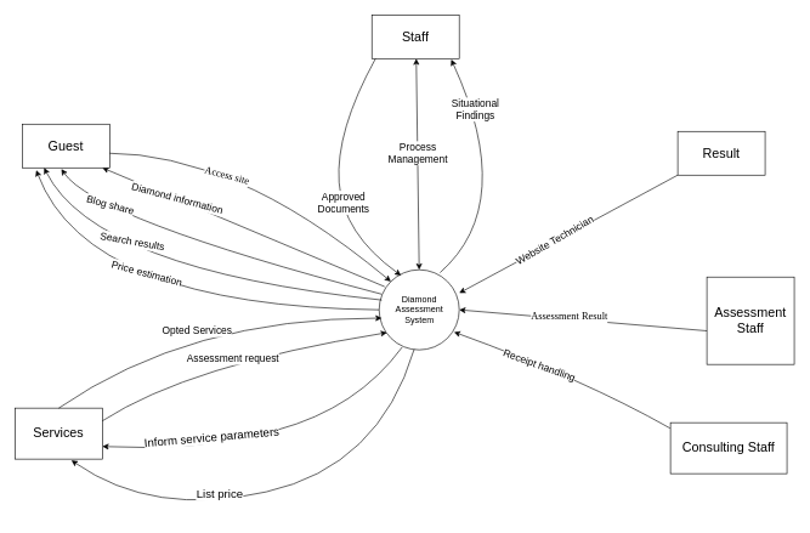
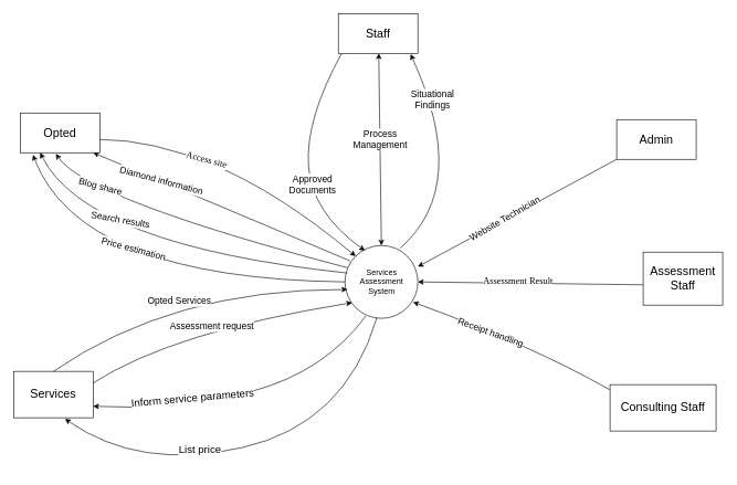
  <mxCell id="0" />
  <mxCell id="1" parent="0" />
  <mxCell id="2" value="" style="endArrow=classic;html=1;rounded=0;fontSize=14;fontFamily=Verdana;exitX=0.069;exitY=0.211;exitDx=0;exitDy=0;exitPerimeter=0;" parent="1" edge="1"><mxGeometry x="0.276" y="1" width="50" height="50" relative="1" as="geometry"><mxPoint x="527.59" y="393.21" as="sourcePoint" /><mxPoint x="140" y="230" as="targetPoint" /><Array as="points" /><mxPoint as="offset" /></mxGeometry></mxCell>
  <mxCell id="3" value="Diamond information" style="edgeLabel;html=1;align=center;verticalAlign=middle;resizable=0;points=[];rotation=15;fontSize=14;" vertex="1" connectable="0" parent="2"><mxGeometry x="0.475" y="-2" relative="1" as="geometry"><mxPoint as="offset" /></mxGeometry></mxCell>
  <mxCell id="4" value="Assessment Result" style="endArrow=classic;html=1;rounded=0;fontFamily=Verdana;fontSize=14;entryX=1;entryY=0.5;entryDx=0;entryDy=0;exitX=0.013;exitY=0.617;exitDx=0;exitDy=0;exitPerimeter=0;" parent="1" source="13" target="7" edge="1"><mxGeometry x="0.121" y="-3" width="50" height="50" relative="1" as="geometry"><mxPoint x="1030" y="406" as="sourcePoint" /><mxPoint x="1030" y="546" as="targetPoint" /><Array as="points" /><mxPoint as="offset" /></mxGeometry></mxCell>
  <mxCell id="5" value="" style="endArrow=classic;html=1;rounded=0;exitX=0;exitY=1;exitDx=0;exitDy=0;entryX=0.75;entryY=0;entryDx=0;entryDy=0;fontFamily=Verdana;fontSize=14;" parent="1" source="11" edge="1"><mxGeometry x="0.251" y="3" width="50" height="50" relative="1" as="geometry"><mxPoint x="847.5" y="240" as="sourcePoint" /><mxPoint x="630" y="402" as="targetPoint" /><mxPoint as="offset" /></mxGeometry></mxCell>
  <mxCell id="6" value="Website Technician" style="edgeLabel;html=1;align=center;verticalAlign=middle;resizable=0;points=[];rotation=-30;fontSize=14;" parent="5" vertex="1" connectable="0"><mxGeometry x="-0.102" y="1" relative="1" as="geometry"><mxPoint x="-36" y="16" as="offset" /></mxGeometry></mxCell>
  <mxCell id="7" value="" style="ellipse;whiteSpace=wrap;html=1;aspect=fixed;" parent="1" vertex="1"><mxGeometry x="520" y="370" width="110" height="110" as="geometry" /></mxCell>
- <mxCell id="8" value="Diamond&lt;div&gt;Assessment&lt;/div&gt;&lt;div&gt;System&lt;/div&gt;" style="text;html=1;align=center;verticalAlign=middle;whiteSpace=wrap;rounded=0;" parent="1" vertex="1"><mxGeometry x="537.5" y="390" width="75" height="70" as="geometry" /></mxCell>
- <mxCell id="9" value="Guest" style="rounded=1;whiteSpace=wrap;html=1;fontSize=18;arcSize=0;" parent="1" vertex="1"><mxGeometry x="30" y="170" width="120" height="60" as="geometry" /></mxCell>
+ <mxCell id="8" value="Services&lt;div&gt;Assessment&lt;/div&gt;&lt;div&gt;System&lt;/div&gt;" style="text;html=1;align=center;verticalAlign=middle;whiteSpace=wrap;rounded=0;" parent="1" vertex="1"><mxGeometry x="537.5" y="390" width="75" height="70" as="geometry" /></mxCell>
+ <mxCell id="9" value="Opted" style="rounded=1;whiteSpace=wrap;html=1;fontSize=18;arcSize=0;" parent="1" vertex="1"><mxGeometry x="30" y="170" width="120" height="60" as="geometry" /></mxCell>
  <mxCell id="10" value="Staff" style="rounded=1;whiteSpace=wrap;html=1;fontSize=18;arcSize=0;" parent="1" vertex="1"><mxGeometry x="510" y="20" width="120" height="60" as="geometry" /></mxCell>
- <mxCell id="11" value="Result" style="rounded=1;whiteSpace=wrap;html=1;fontSize=18;arcSize=0;" parent="1" vertex="1"><mxGeometry x="930" y="180" width="120" height="60" as="geometry" /></mxCell>
+ <mxCell id="11" value="Admin" style="rounded=1;whiteSpace=wrap;html=1;fontSize=18;arcSize=0;" parent="1" vertex="1"><mxGeometry x="930" y="180" width="120" height="60" as="geometry" /></mxCell>
  <mxCell id="12" value="Services" style="rounded=1;whiteSpace=wrap;html=1;fontSize=18;arcSize=0;" parent="1" vertex="1"><mxGeometry x="20" y="560" width="120" height="70" as="geometry" /></mxCell>
- <mxCell id="13" value="Assessment&lt;div style=&quot;font-size: 18px;&quot;&gt;Staff&lt;/div&gt;" style="rounded=1;whiteSpace=wrap;html=1;fontSize=18;arcSize=0;" parent="1" vertex="1"><mxGeometry x="970" y="380" width="120" height="120" as="geometry" /></mxCell>
+ <mxCell id="13" value="Assessment&lt;div style=&quot;font-size: 18px;&quot;&gt;Staff&lt;/div&gt;" style="rounded=1;whiteSpace=wrap;html=1;fontSize=18;arcSize=0;" parent="1" vertex="1"><mxGeometry x="970" y="380" width="120" height="80" as="geometry" /></mxCell>
  <mxCell id="14" value="Consulting Staff" style="rounded=1;whiteSpace=wrap;html=1;fontSize=18;arcSize=0;" parent="1" vertex="1"><mxGeometry x="920" y="580" width="160" height="70" as="geometry" /></mxCell>
  <mxCell id="15" value="" style="curved=1;endArrow=classic;html=1;rounded=0;exitX=1;exitY=0.25;exitDx=0;exitDy=0;entryX=0.098;entryY=0.785;entryDx=0;entryDy=0;entryPerimeter=0;" parent="1" source="12" target="7" edge="1"><mxGeometry width="50" height="50" relative="1" as="geometry"><mxPoint x="610" y="460" as="sourcePoint" /><mxPoint x="840" y="360" as="targetPoint" /><Array as="points"><mxPoint x="260" y="500" /></Array></mxGeometry></mxCell>
  <mxCell id="16" value="Assessment request" style="edgeLabel;html=1;align=center;verticalAlign=middle;resizable=0;points=[];fontSize=14;" parent="15" vertex="1" connectable="0"><mxGeometry x="-0.032" y="-1" relative="1" as="geometry"><mxPoint as="offset" /></mxGeometry></mxCell>
  <mxCell id="17" value="" style="curved=1;endArrow=classic;html=1;rounded=0;entryX=0.646;entryY=1.024;entryDx=0;entryDy=0;exitX=0.437;exitY=0.994;exitDx=0;exitDy=0;exitPerimeter=0;entryPerimeter=0;" parent="1" source="7" target="12" edge="1"><mxGeometry width="50" height="50" relative="1" as="geometry"><mxPoint x="310" y="490" as="sourcePoint" /><mxPoint x="360" y="440" as="targetPoint" /><Array as="points"><mxPoint x="520" y="640" /><mxPoint x="210" y="710" /></Array></mxGeometry></mxCell>
  <mxCell id="18" value="List price" style="edgeLabel;html=1;align=center;verticalAlign=middle;resizable=0;points=[];fontSize=16;" parent="17" vertex="1" connectable="0"><mxGeometry x="0.07" relative="1" as="geometry"><mxPoint x="-58" as="offset" /></mxGeometry></mxCell>
  <mxCell id="19" value="" style="curved=1;endArrow=classic;html=1;rounded=0;exitX=0.287;exitY=0.967;exitDx=0;exitDy=0;exitPerimeter=0;entryX=1;entryY=0.75;entryDx=0;entryDy=0;" parent="1" source="7" target="12" edge="1"><mxGeometry width="50" height="50" relative="1" as="geometry"><mxPoint x="565" y="510" as="sourcePoint" /><mxPoint x="130" y="600" as="targetPoint" /><Array as="points"><mxPoint x="490" y="560" /><mxPoint x="270" y="620" /></Array></mxGeometry></mxCell>
  <mxCell id="20" value="Inform service parameters" style="edgeLabel;html=1;align=center;verticalAlign=middle;resizable=0;points=[];fontSize=16;rotation=-5;" parent="19" vertex="1" connectable="0"><mxGeometry x="0.07" relative="1" as="geometry"><mxPoint x="-62" y="2" as="offset" /></mxGeometry></mxCell>
  <mxCell id="21" value="" style="curved=1;endArrow=classic;html=1;rounded=0;exitX=0.5;exitY=0;exitDx=0;exitDy=0;entryX=0.033;entryY=0.604;entryDx=0;entryDy=0;entryPerimeter=0;" parent="1" source="12" target="7" edge="1"><mxGeometry width="50" height="50" relative="1" as="geometry"><mxPoint x="140" y="480" as="sourcePoint" /><mxPoint x="190" y="430" as="targetPoint" /><Array as="points"><mxPoint x="260" y="436" /></Array></mxGeometry></mxCell>
  <mxCell id="22" value="Opted Services" style="edgeLabel;html=1;align=center;verticalAlign=middle;resizable=0;points=[];fontSize=14;" parent="21" vertex="1" connectable="0"><mxGeometry x="-0.054" y="-17" relative="1" as="geometry"><mxPoint as="offset" /></mxGeometry></mxCell>
  <mxCell id="23" value="" style="curved=1;endArrow=classic;html=1;rounded=0;entryX=0;entryY=0;entryDx=0;entryDy=0;fontFamily=Verdana;fontSize=16;" parent="1" target="7" edge="1"><mxGeometry width="50" height="50" relative="1" as="geometry"><mxPoint x="150" y="210" as="sourcePoint" /><mxPoint x="200" y="160" as="targetPoint" /><Array as="points"><mxPoint x="230" y="210" /><mxPoint x="420" y="290" /></Array></mxGeometry></mxCell>
  <mxCell id="24" value="Access site" style="edgeLabel;html=1;align=center;verticalAlign=middle;resizable=0;points=[];fontFamily=Verdana;fontSize=14;rotation=15;" parent="23" vertex="1" connectable="0"><mxGeometry x="0.014" y="-7" relative="1" as="geometry"><mxPoint x="-47" y="-31" as="offset" /></mxGeometry></mxCell>
  <mxCell id="25" value="" style="curved=1;endArrow=classic;html=1;rounded=0;entryX=0.273;entryY=0.071;entryDx=0;entryDy=0;entryPerimeter=0;exitX=0.042;exitY=1;exitDx=0;exitDy=0;exitPerimeter=0;" parent="1" source="10" target="7" edge="1"><mxGeometry width="50" height="50" relative="1" as="geometry"><mxPoint x="560" y="190" as="sourcePoint" /><mxPoint x="590" y="140" as="targetPoint" /><Array as="points"><mxPoint x="460" y="180" /><mxPoint x="470" y="320" /></Array></mxGeometry></mxCell>
  <mxCell id="26" value="Approved&lt;div style=&quot;font-size: 14px;&quot;&gt;Documents&lt;/div&gt;" style="edgeLabel;html=1;align=center;verticalAlign=middle;resizable=0;points=[];fontSize=14;" parent="25" vertex="1" connectable="0"><mxGeometry x="-0.182" y="3" relative="1" as="geometry"><mxPoint x="5" y="68" as="offset" /></mxGeometry></mxCell>
  <mxCell id="27" value="" style="curved=1;endArrow=classic;html=1;rounded=0;exitX=0.76;exitY=0.036;exitDx=0;exitDy=0;entryX=0.908;entryY=1.02;entryDx=0;entryDy=0;exitPerimeter=0;entryPerimeter=0;" parent="1" source="7" target="10" edge="1"><mxGeometry width="50" height="50" relative="1" as="geometry"><mxPoint x="600" y="160" as="sourcePoint" /><mxPoint x="630" y="100" as="targetPoint" /><Array as="points"><mxPoint x="710" y="280" /></Array></mxGeometry></mxCell>
  <mxCell id="28" value="Situational&lt;div&gt;Findings&lt;/div&gt;" style="edgeLabel;html=1;align=center;verticalAlign=middle;resizable=0;points=[];fontSize=14;" parent="27" vertex="1" connectable="0"><mxGeometry x="0.669" y="-2" relative="1" as="geometry"><mxPoint x="6" y="15" as="offset" /></mxGeometry></mxCell>
  <mxCell id="29" value="" style="curved=1;endArrow=classic;html=1;rounded=0;entryX=0.935;entryY=0.778;entryDx=0;entryDy=0;exitX=-0.003;exitY=0.109;exitDx=0;exitDy=0;exitPerimeter=0;entryPerimeter=0;" parent="1" source="14" target="7" edge="1"><mxGeometry width="50" height="50" relative="1" as="geometry"><mxPoint x="610" y="470" as="sourcePoint" /><mxPoint x="890" y="630" as="targetPoint" /><Array as="points"><mxPoint x="800" y="520" /></Array></mxGeometry></mxCell>
  <mxCell id="30" value="Receipt handling" style="edgeLabel;html=1;align=center;verticalAlign=middle;resizable=0;points=[];fontSize=14;rotation=20;" parent="29" vertex="1" connectable="0"><mxGeometry x="0.24" y="14" relative="1" as="geometry"><mxPoint x="5" y="-11" as="offset" /></mxGeometry></mxCell>
  <mxCell id="31" value="" style="curved=1;endArrow=classic;html=1;rounded=0;entryX=0.447;entryY=1.027;entryDx=0;entryDy=0;entryPerimeter=0;exitX=0.033;exitY=0.305;exitDx=0;exitDy=0;exitPerimeter=0;" edge="1" parent="1" source="7" target="9"><mxGeometry width="50" height="50" relative="1" as="geometry"><mxPoint x="495" y="403" as="sourcePoint" /><mxPoint x="60" y="230" as="targetPoint" /><Array as="points"><mxPoint x="130" y="300" /></Array></mxGeometry></mxCell>
  <mxCell id="32" value="Blog share" style="edgeLabel;html=1;align=center;verticalAlign=middle;resizable=0;points=[];fontSize=14;rotation=15;" vertex="1" connectable="0" parent="31"><mxGeometry x="0.215" y="-2" relative="1" as="geometry"><mxPoint x="-86" y="-46" as="offset" /></mxGeometry></mxCell>
  <mxCell id="33" value="" style="curved=1;endArrow=classic;html=1;rounded=0;entryX=0.25;entryY=1;entryDx=0;entryDy=0;exitX=0.033;exitY=0.378;exitDx=0;exitDy=0;exitPerimeter=0;" edge="1" parent="1" source="7" target="9"><mxGeometry width="50" height="50" relative="1" as="geometry"><mxPoint x="520" y="410" as="sourcePoint" /><mxPoint x="570" y="360" as="targetPoint" /><Array as="points"><mxPoint x="130" y="370" /></Array></mxGeometry></mxCell>
  <mxCell id="34" value="Search results" style="edgeLabel;html=1;align=center;verticalAlign=middle;resizable=0;points=[];fontSize=14;rotation=10;" vertex="1" connectable="0" parent="33"><mxGeometry x="0.317" y="-24" relative="1" as="geometry"><mxPoint x="16" y="-19" as="offset" /></mxGeometry></mxCell>
  <mxCell id="35" value="" style="curved=1;endArrow=classic;html=1;rounded=0;entryX=0.16;entryY=1.053;entryDx=0;entryDy=0;entryPerimeter=0;exitX=0;exitY=0.5;exitDx=0;exitDy=0;" edge="1" parent="1" source="7" target="9"><mxGeometry width="50" height="50" relative="1" as="geometry"><mxPoint x="506" y="420" as="sourcePoint" /><mxPoint x="30" y="240" as="targetPoint" /><Array as="points"><mxPoint x="120" y="420" /></Array></mxGeometry></mxCell>
  <mxCell id="36" value="Price estimation" style="edgeLabel;html=1;align=center;verticalAlign=middle;resizable=0;points=[];fontSize=14;rotation=15;" vertex="1" connectable="0" parent="35"><mxGeometry x="0.317" y="-24" relative="1" as="geometry"><mxPoint x="75" y="-22" as="offset" /></mxGeometry></mxCell>
  <mxCell id="37" value="" style="endArrow=classic;startArrow=classic;html=1;rounded=0;exitX=0.5;exitY=0;exitDx=0;exitDy=0;entryX=0.508;entryY=1;entryDx=0;entryDy=0;entryPerimeter=0;" edge="1" parent="1" source="7" target="10"><mxGeometry width="50" height="50" relative="1" as="geometry"><mxPoint x="510" y="130" as="sourcePoint" /><mxPoint x="560" y="80" as="targetPoint" /></mxGeometry></mxCell>
  <mxCell id="38" value="Process&lt;div style=&quot;font-size: 14px;&quot;&gt;Management&lt;/div&gt;" style="edgeLabel;html=1;align=center;verticalAlign=middle;resizable=0;points=[];fontSize=14;" vertex="1" connectable="0" parent="37"><mxGeometry x="0.109" relative="1" as="geometry"><mxPoint as="offset" /></mxGeometry></mxCell>
